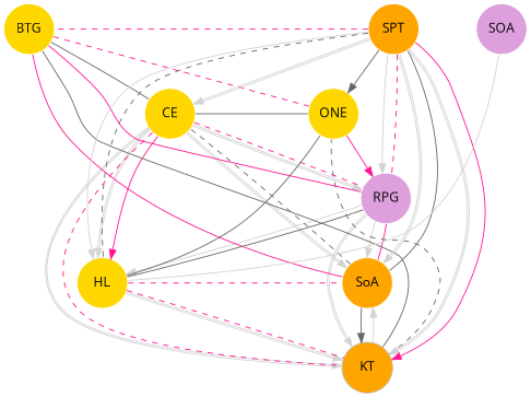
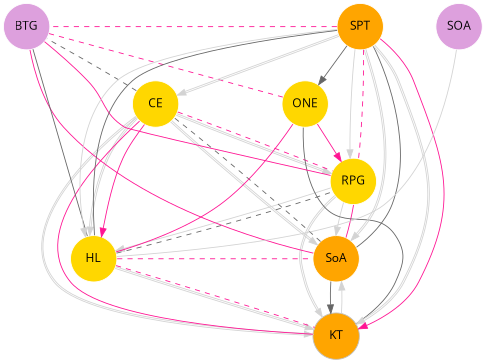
  digraph {
    fontname="Open Sans"
    node [color=white fixedsize=true shape=circle style=filled fillcolor=gold fontname="Open Sans"]
    edge [color=deeppink fontname="Open Sans" constraint=false dir=none]
    CE [width=.75]
-   RPG [width=.75 fillcolor=plum]
+   RPG [width=.75]
    SoA [width=.75 fillcolor=orange]
    HL [width=.75]
    KT [color=gray width=.75 fillcolor=orange]
-   BTG [width=.75]
+   BTG [width=.75 fillcolor=plum]
    ONE [width=.75]
    SPT [width=.75 fillcolor=orange]
    SOA [width=.75 fillcolor=plum]
    CE -> RPG [color="lightgray:lightgray" constraint="" dir=""]
    CE -> RPG [style=dashed]
    CE -> SoA [color="lightgray:lightgray" constraint="" dir=""]
    CE -> HL [color="lightgray:lightgray" constraint="" dir=""]
    CE -> HL [constraint="" dir=""]
    CE -> KT [color="lightgray:lightgray" constraint="" dir=""]
-   CE -> KT [style=dashed]
-   CE -> BTG [color=gray40]
-   CE -> ONE [color=gray40]
+   CE -> KT
+   CE -> BTG [color=gray40 style=dashed]
    RPG -> SoA [color=lightgray constraint="" dir=""]
    RPG -> HL [color=lightgray constraint="" dir=""]
    RPG -> KT [color="lightgray:lightgray" constraint="" dir=""]
    SoA -> CE [color=gray40 style=dashed]
    SoA -> RPG
    SoA -> KT [color=gray40 constraint="" dir=""]
    SoA -> BTG
-   HL -> RPG [color=gray40]
+   HL -> RPG [color=gray40 style=dashed]
    HL -> SoA [style=dashed]
    HL -> KT [color="lightgray:lightgray" constraint="" dir=""]
    HL -> KT [style=dashed]
-   HL -> ONE [color=gray40]
+   HL -> ONE
    KT -> SoA [color=lightgray constraint="" dir=""]
-   KT -> BTG [color=gray40]
-   KT -> ONE [color=gray40 style=dashed]
+   HL -> BTG [color=gray40]
+   KT -> ONE [color=gray40 style=solid]
    BTG -> RPG
    BTG -> ONE [style=dashed]
    ONE -> RPG [constraint="" dir=""]
    SPT -> CE [color="lightgray:lightgray" constraint="" dir=""]
    SPT -> RPG [color=lightgray constraint="" dir=""]
    SPT -> RPG [style=dashed]
    SPT -> SoA [color="lightgray:lightgray" constraint="" dir=""]
    SPT -> SoA [color=gray40]
    SPT -> HL [color=lightgray constraint="" dir=""]
-   SPT -> HL [color=gray40 style=dashed]
+   SPT -> HL [color=gray40]
    SPT -> KT [color="lightgray:lightgray" constraint="" dir=""]
    SPT -> KT [constraint="" dir=""]
    SPT -> BTG [style=dashed]
    SPT -> ONE [color=gray40 constraint="" dir=""]
    SOA -> HL [color=lightgray]
  }
